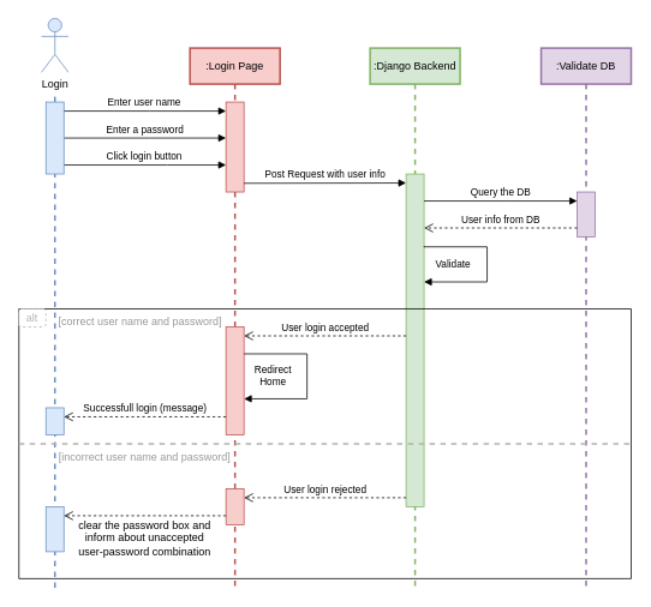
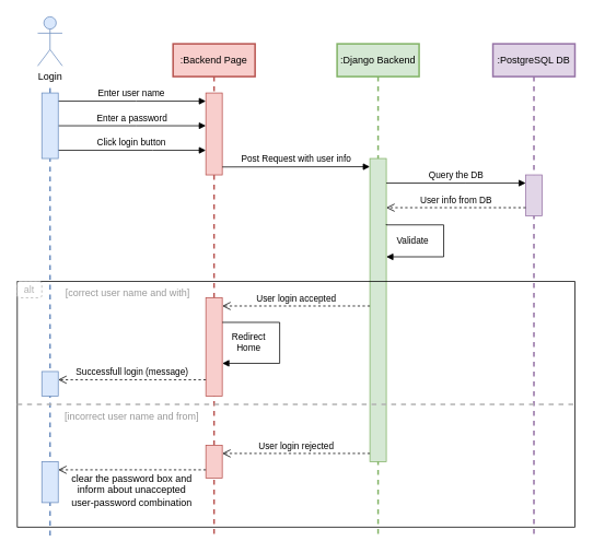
  <mxCell id="0" />
  <mxCell id="1" parent="0" />
- <mxCell id="2" value=":Login Page" style="shape=umlLifeline;perimeter=lifelinePerimeter;whiteSpace=wrap;html=1;container=0;dropTarget=0;collapsible=0;recursiveResize=0;outlineConnect=0;portConstraint=eastwest;newEdgeStyle={&quot;edgeStyle&quot;:&quot;elbowEdgeStyle&quot;,&quot;elbow&quot;:&quot;vertical&quot;,&quot;curved&quot;:0,&quot;rounded&quot;:0};strokeWidth=2;fillColor=#f8cecc;strokeColor=#b85450;" parent="1" vertex="1"><mxGeometry x="210" y="53" width="100" height="600" as="geometry" /></mxCell>
+ <mxCell id="2" value=":Backend Page" style="shape=umlLifeline;perimeter=lifelinePerimeter;whiteSpace=wrap;html=1;container=0;dropTarget=0;collapsible=0;recursiveResize=0;outlineConnect=0;portConstraint=eastwest;newEdgeStyle={&quot;edgeStyle&quot;:&quot;elbowEdgeStyle&quot;,&quot;elbow&quot;:&quot;vertical&quot;,&quot;curved&quot;:0,&quot;rounded&quot;:0};strokeWidth=2;fillColor=#f8cecc;strokeColor=#b85450;" parent="1" vertex="1"><mxGeometry x="210" y="53" width="100" height="600" as="geometry" /></mxCell>
  <mxCell id="3" value="Enter user name" style="html=1;verticalAlign=bottom;endArrow=block;edgeStyle=elbowEdgeStyle;elbow=vertical;curved=0;rounded=0;exitX=0.964;exitY=0.125;exitDx=0;exitDy=0;exitPerimeter=0;" parent="1" source="32" edge="1"><mxGeometry relative="1" as="geometry"><mxPoint x="80" y="123" as="sourcePoint" /><Array as="points"><mxPoint x="165" y="123" /></Array><mxPoint x="250" y="123" as="targetPoint" /></mxGeometry></mxCell>
  <mxCell id="4" value="Login" style="shape=umlActor;verticalLabelPosition=bottom;verticalAlign=top;html=1;outlineConnect=0;fillColor=#dae8fc;strokeColor=#6c8ebf;" vertex="1" parent="1"><mxGeometry x="45" y="20" width="30" height="60" as="geometry" /></mxCell>
  <mxCell id="5" value="" style="endArrow=none;dashed=1;html=1;rounded=0;strokeWidth=2;fillColor=#dae8fc;strokeColor=#6c8ebf;" edge="1" parent="1" source="32"><mxGeometry width="50" height="50" relative="1" as="geometry"><mxPoint x="60" y="653" as="sourcePoint" /><mxPoint x="60" y="101" as="targetPoint" /><Array as="points"><mxPoint x="60" y="103" /></Array></mxGeometry></mxCell>
  <mxCell id="6" value=":Django Backend" style="shape=umlLifeline;perimeter=lifelinePerimeter;whiteSpace=wrap;html=1;container=0;dropTarget=0;collapsible=0;recursiveResize=0;outlineConnect=0;portConstraint=eastwest;newEdgeStyle={&quot;edgeStyle&quot;:&quot;elbowEdgeStyle&quot;,&quot;elbow&quot;:&quot;vertical&quot;,&quot;curved&quot;:0,&quot;rounded&quot;:0};strokeWidth=2;fillColor=#d5e8d4;strokeColor=#82b366;" vertex="1" parent="1"><mxGeometry x="410" y="53" width="100" height="600" as="geometry" /></mxCell>
- <mxCell id="7" value=":Validate DB" style="shape=umlLifeline;perimeter=lifelinePerimeter;whiteSpace=wrap;html=1;container=0;dropTarget=0;collapsible=0;recursiveResize=0;outlineConnect=0;portConstraint=eastwest;newEdgeStyle={&quot;edgeStyle&quot;:&quot;elbowEdgeStyle&quot;,&quot;elbow&quot;:&quot;vertical&quot;,&quot;curved&quot;:0,&quot;rounded&quot;:0};strokeWidth=2;fillColor=#e1d5e7;strokeColor=#9673a6;" vertex="1" parent="1"><mxGeometry x="600" y="53" width="100" height="600" as="geometry" /></mxCell>
+ <mxCell id="7" value=":PostgreSQL DB" style="shape=umlLifeline;perimeter=lifelinePerimeter;whiteSpace=wrap;html=1;container=0;dropTarget=0;collapsible=0;recursiveResize=0;outlineConnect=0;portConstraint=eastwest;newEdgeStyle={&quot;edgeStyle&quot;:&quot;elbowEdgeStyle&quot;,&quot;elbow&quot;:&quot;vertical&quot;,&quot;curved&quot;:0,&quot;rounded&quot;:0};strokeWidth=2;fillColor=#e1d5e7;strokeColor=#9673a6;" vertex="1" parent="1"><mxGeometry x="600" y="53" width="100" height="600" as="geometry" /></mxCell>
  <mxCell id="8" value="Enter a password" style="html=1;verticalAlign=bottom;endArrow=block;edgeStyle=elbowEdgeStyle;elbow=vertical;curved=0;rounded=0;exitX=1;exitY=0.5;exitDx=0;exitDy=0;" edge="1" parent="1" source="32"><mxGeometry relative="1" as="geometry"><mxPoint x="80" y="153" as="sourcePoint" /><Array as="points"><mxPoint x="165" y="153" /></Array><mxPoint x="250" y="153" as="targetPoint" /></mxGeometry></mxCell>
  <mxCell id="9" value="Click login button" style="html=1;verticalAlign=bottom;endArrow=block;edgeStyle=elbowEdgeStyle;elbow=vertical;curved=0;rounded=0;exitX=0.964;exitY=0.875;exitDx=0;exitDy=0;exitPerimeter=0;" edge="1" parent="1" source="32"><mxGeometry relative="1" as="geometry"><mxPoint x="100" y="183" as="sourcePoint" /><Array as="points"><mxPoint x="185" y="183" /></Array><mxPoint x="250" y="183" as="targetPoint" /></mxGeometry></mxCell>
  <mxCell id="10" value="" style="rounded=0;whiteSpace=wrap;html=1;fillColor=#f8cecc;strokeColor=#b85450;" vertex="1" parent="1"><mxGeometry x="250" y="113" width="20" height="100" as="geometry" /></mxCell>
  <mxCell id="11" value="Post Request with user info" style="html=1;verticalAlign=bottom;endArrow=block;edgeStyle=elbowEdgeStyle;elbow=vertical;curved=0;rounded=0;" edge="1" parent="1"><mxGeometry relative="1" as="geometry"><mxPoint x="270" y="203.31" as="sourcePoint" /><Array as="points" /><mxPoint x="450" y="203.31" as="targetPoint" /></mxGeometry></mxCell>
  <mxCell id="12" value="" style="rounded=0;whiteSpace=wrap;html=1;fillColor=#d5e8d4;strokeColor=#82b366;" vertex="1" parent="1"><mxGeometry x="450" y="193" width="20" height="370" as="geometry" /></mxCell>
  <mxCell id="13" value="Query the DB" style="html=1;verticalAlign=bottom;endArrow=block;edgeStyle=elbowEdgeStyle;elbow=vertical;curved=0;rounded=0;exitX=0.964;exitY=0.875;exitDx=0;exitDy=0;exitPerimeter=0;" edge="1" parent="1"><mxGeometry relative="1" as="geometry"><mxPoint x="470" y="223" as="sourcePoint" /><Array as="points"><mxPoint x="566" y="223" /></Array><mxPoint x="640" y="223" as="targetPoint" /></mxGeometry></mxCell>
  <mxCell id="14" value="" style="rounded=0;whiteSpace=wrap;html=1;fillColor=#e1d5e7;strokeColor=#9673a6;" vertex="1" parent="1"><mxGeometry x="640" y="213" width="20" height="50" as="geometry" /></mxCell>
  <mxCell id="15" value="User info from DB" style="html=1;verticalAlign=bottom;endArrow=open;dashed=1;endSize=8;edgeStyle=elbowEdgeStyle;elbow=vertical;curved=0;rounded=0;" edge="1" parent="1"><mxGeometry relative="1" as="geometry"><mxPoint x="470" y="253" as="targetPoint" /><Array as="points"><mxPoint x="565" y="253" /></Array><mxPoint x="640" y="253" as="sourcePoint" /></mxGeometry></mxCell>
  <mxCell id="16" value="Validate" style="html=1;verticalAlign=bottom;endArrow=block;edgeStyle=orthogonalEdgeStyle;rounded=0;exitX=0.964;exitY=0.875;exitDx=0;exitDy=0;exitPerimeter=0;" edge="1" parent="1"><mxGeometry x="0.643" y="-10" relative="1" as="geometry"><mxPoint x="470" y="273" as="sourcePoint" /><Array as="points"><mxPoint x="470" y="274" /><mxPoint x="540" y="274" /><mxPoint x="540" y="313" /></Array><mxPoint x="470" y="313" as="targetPoint" /><mxPoint as="offset" /></mxGeometry></mxCell>
  <mxCell id="17" value="" style="endArrow=none;dashed=1;html=1;rounded=0;strokeWidth=2;fillColor=#dae8fc;strokeColor=#6c8ebf;" edge="1" parent="1" target="32"><mxGeometry width="50" height="50" relative="1" as="geometry"><mxPoint x="60" y="653" as="sourcePoint" /><mxPoint x="60" y="101" as="targetPoint" /></mxGeometry></mxCell>
  <mxCell id="18" value="" style="swimlane;startSize=0;" vertex="1" parent="1"><mxGeometry x="20" y="343" width="680" height="300" as="geometry"><mxRectangle x="-30" y="380" width="50" height="40" as="alternateBounds" /></mxGeometry></mxCell>
  <mxCell id="19" value="User login accepted" style="html=1;verticalAlign=bottom;endArrow=open;dashed=1;endSize=8;edgeStyle=elbowEdgeStyle;elbow=vertical;curved=0;rounded=0;" edge="1" parent="18"><mxGeometry relative="1" as="geometry"><mxPoint x="250" y="30" as="targetPoint" /><Array as="points" /><mxPoint x="430" y="30" as="sourcePoint" /></mxGeometry></mxCell>
  <mxCell id="20" value="User login rejected" style="html=1;verticalAlign=bottom;endArrow=open;dashed=1;endSize=8;edgeStyle=elbowEdgeStyle;elbow=vertical;curved=0;rounded=0;" edge="1" parent="18"><mxGeometry relative="1" as="geometry"><mxPoint x="250" y="210" as="targetPoint" /><Array as="points"><mxPoint x="355" y="210" /></Array><mxPoint x="430" y="210" as="sourcePoint" /></mxGeometry></mxCell>
  <mxCell id="21" value="" style="rounded=0;whiteSpace=wrap;html=1;fillColor=#f8cecc;strokeColor=#b85450;" vertex="1" parent="18"><mxGeometry x="230" y="20" width="20" height="120" as="geometry" /></mxCell>
  <mxCell id="22" value="Redirect&lt;br&gt;Home" style="html=1;verticalAlign=bottom;endArrow=block;edgeStyle=orthogonalEdgeStyle;rounded=0;" edge="1" parent="18"><mxGeometry x="0.667" y="-10" relative="1" as="geometry"><mxPoint x="250" y="50" as="sourcePoint" /><Array as="points"><mxPoint x="250" y="50" /><mxPoint x="320" y="50" /><mxPoint x="320" y="100" /></Array><mxPoint x="250.03" y="100" as="targetPoint" /><mxPoint as="offset" /></mxGeometry></mxCell>
  <mxCell id="23" value="" style="rounded=0;whiteSpace=wrap;html=1;fillColor=#f8cecc;strokeColor=#b85450;" vertex="1" parent="18"><mxGeometry x="230" y="200" width="20" height="40" as="geometry" /></mxCell>
  <mxCell id="24" value="" style="html=1;verticalAlign=bottom;endArrow=open;dashed=1;endSize=8;edgeStyle=elbowEdgeStyle;elbow=vertical;curved=0;rounded=0;" edge="1" parent="18"><mxGeometry relative="1" as="geometry"><mxPoint x="50" y="230" as="targetPoint" /><Array as="points"><mxPoint x="155" y="230" /></Array><mxPoint x="230" y="230" as="sourcePoint" /></mxGeometry></mxCell>
  <mxCell id="25" value="alt" style="rounded=1;whiteSpace=wrap;html=1;fontColor=#B3B3B3;strokeColor=#B3B3B3;dashed=1;" vertex="1" parent="18"><mxGeometry width="30" height="20" as="geometry" /></mxCell>
- <mxCell id="26" value="[correct user name and password]" style="text;html=1;strokeColor=none;fillColor=none;align=center;verticalAlign=middle;whiteSpace=wrap;rounded=0;fontColor=#999999;" vertex="1" parent="18"><mxGeometry x="40" width="190" height="30" as="geometry" /></mxCell>
- <mxCell id="27" value="[incorrect user name and password]" style="text;html=1;strokeColor=none;fillColor=none;align=center;verticalAlign=middle;whiteSpace=wrap;rounded=0;fontColor=#999999;" vertex="1" parent="18"><mxGeometry x="40" y="150" width="200" height="30" as="geometry" /></mxCell>
+ <mxCell id="26" value="[correct user name and with]" style="text;html=1;strokeColor=none;fillColor=none;align=center;verticalAlign=middle;whiteSpace=wrap;rounded=0;fontColor=#999999;" vertex="1" parent="18"><mxGeometry x="40" width="190" height="30" as="geometry" /></mxCell>
+ <mxCell id="27" value="[incorrect user name and from]" style="text;html=1;strokeColor=none;fillColor=none;align=center;verticalAlign=middle;whiteSpace=wrap;rounded=0;fontColor=#999999;" vertex="1" parent="18"><mxGeometry x="40" y="150" width="200" height="30" as="geometry" /></mxCell>
  <mxCell id="28" value="clear the password box and inform about unaccepted &lt;br&gt;user-password combination" style="text;html=1;strokeColor=none;fillColor=none;align=center;verticalAlign=middle;whiteSpace=wrap;rounded=0;" vertex="1" parent="18"><mxGeometry x="50" y="240" width="180" height="30" as="geometry" /></mxCell>
  <mxCell id="29" value="Successfull login (message)" style="html=1;verticalAlign=bottom;endArrow=open;dashed=1;endSize=8;edgeStyle=elbowEdgeStyle;elbow=vertical;curved=0;rounded=0;" edge="1" parent="18"><mxGeometry relative="1" as="geometry"><mxPoint x="50" y="120" as="targetPoint" /><Array as="points"><mxPoint x="155" y="120" /></Array><mxPoint x="230" y="120" as="sourcePoint" /></mxGeometry></mxCell>
  <mxCell id="30" value="" style="rounded=0;whiteSpace=wrap;html=1;fillColor=#dae8fc;strokeColor=#6c8ebf;" vertex="1" parent="18"><mxGeometry x="30" y="220" width="20" height="50" as="geometry" /></mxCell>
  <mxCell id="31" value="" style="rounded=0;whiteSpace=wrap;html=1;fillColor=#dae8fc;strokeColor=#6c8ebf;" vertex="1" parent="18"><mxGeometry x="30" y="110" width="20" height="30" as="geometry" /></mxCell>
  <mxCell id="32" value="" style="rounded=0;whiteSpace=wrap;html=1;fillColor=#dae8fc;strokeColor=#6c8ebf;" vertex="1" parent="1"><mxGeometry x="50" y="113" width="20" height="80" as="geometry" /></mxCell>
  <mxCell id="33" value="" style="endArrow=none;dashed=1;html=1;rounded=0;exitX=0;exitY=0.5;exitDx=0;exitDy=0;entryX=1;entryY=0.5;entryDx=0;entryDy=0;strokeWidth=2;strokeColor=#B3B3B3;" edge="1" parent="1" source="18" target="18"><mxGeometry width="50" height="50" relative="1" as="geometry"><mxPoint x="450" y="453" as="sourcePoint" /><mxPoint x="500" y="403" as="targetPoint" /></mxGeometry></mxCell>
